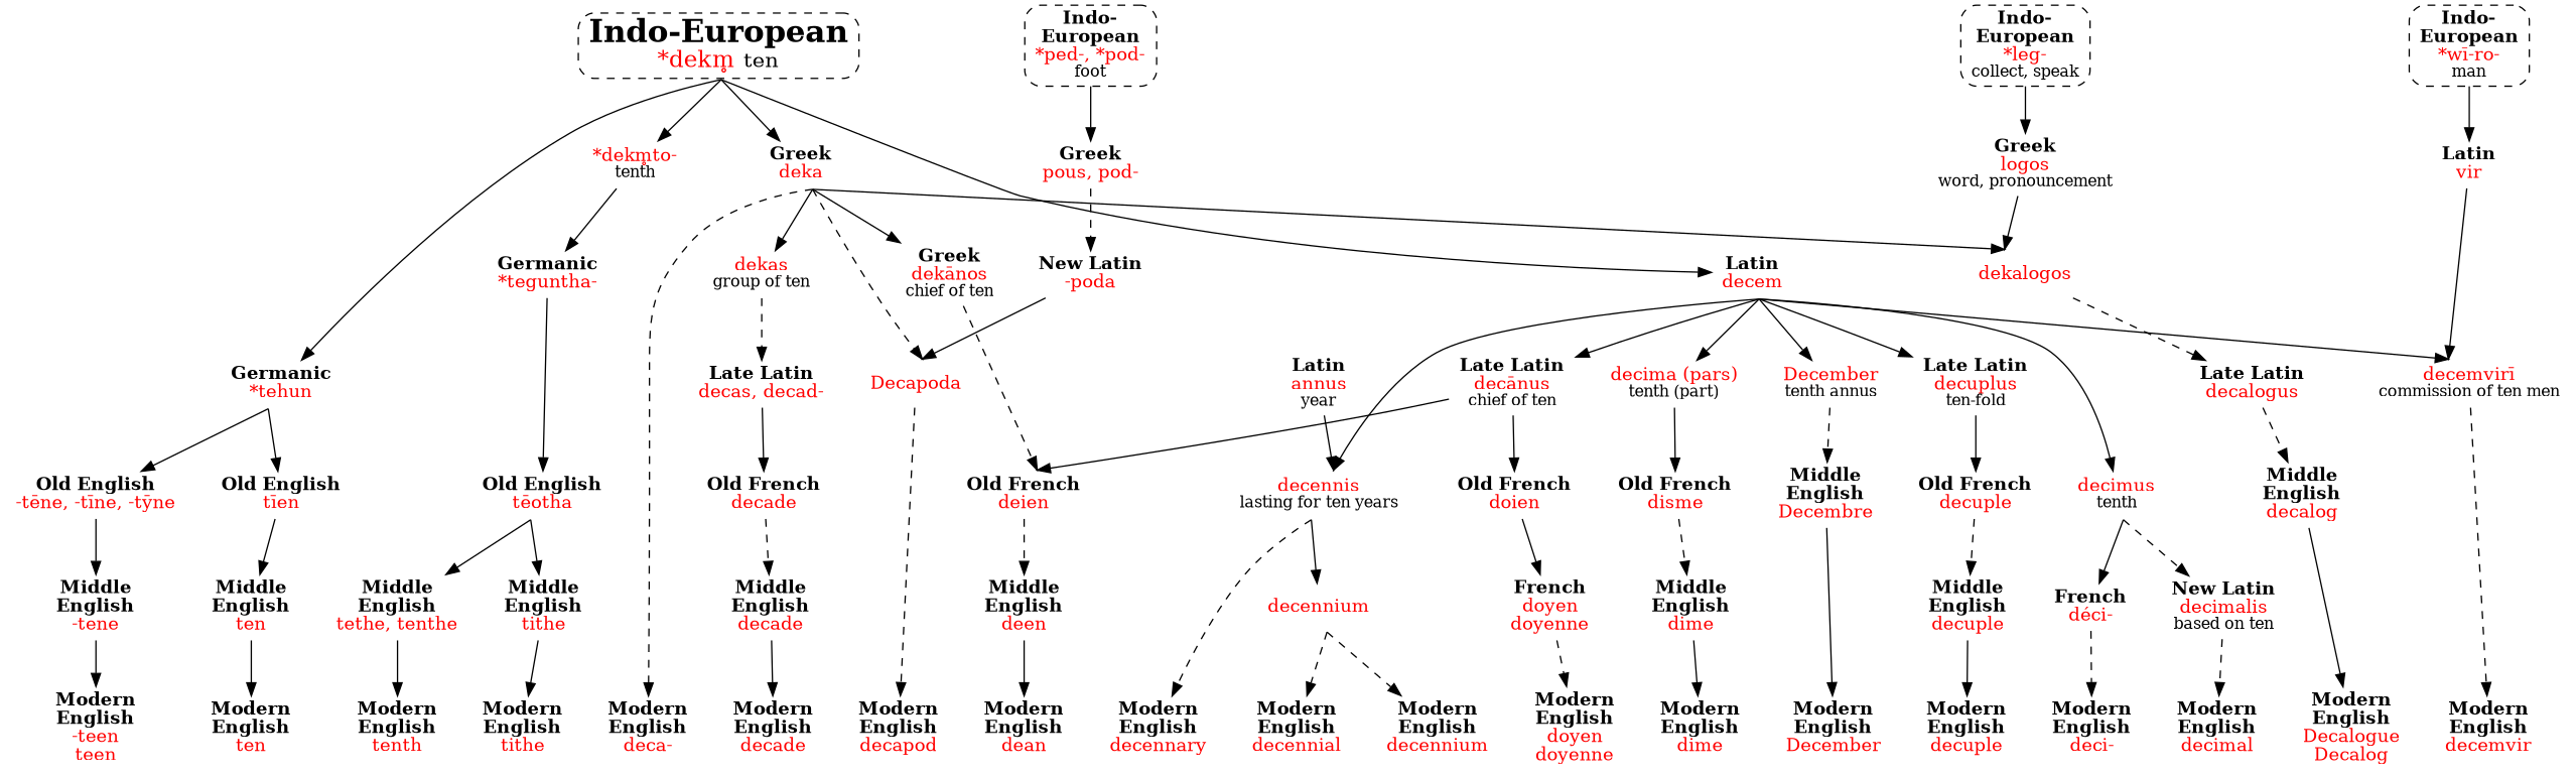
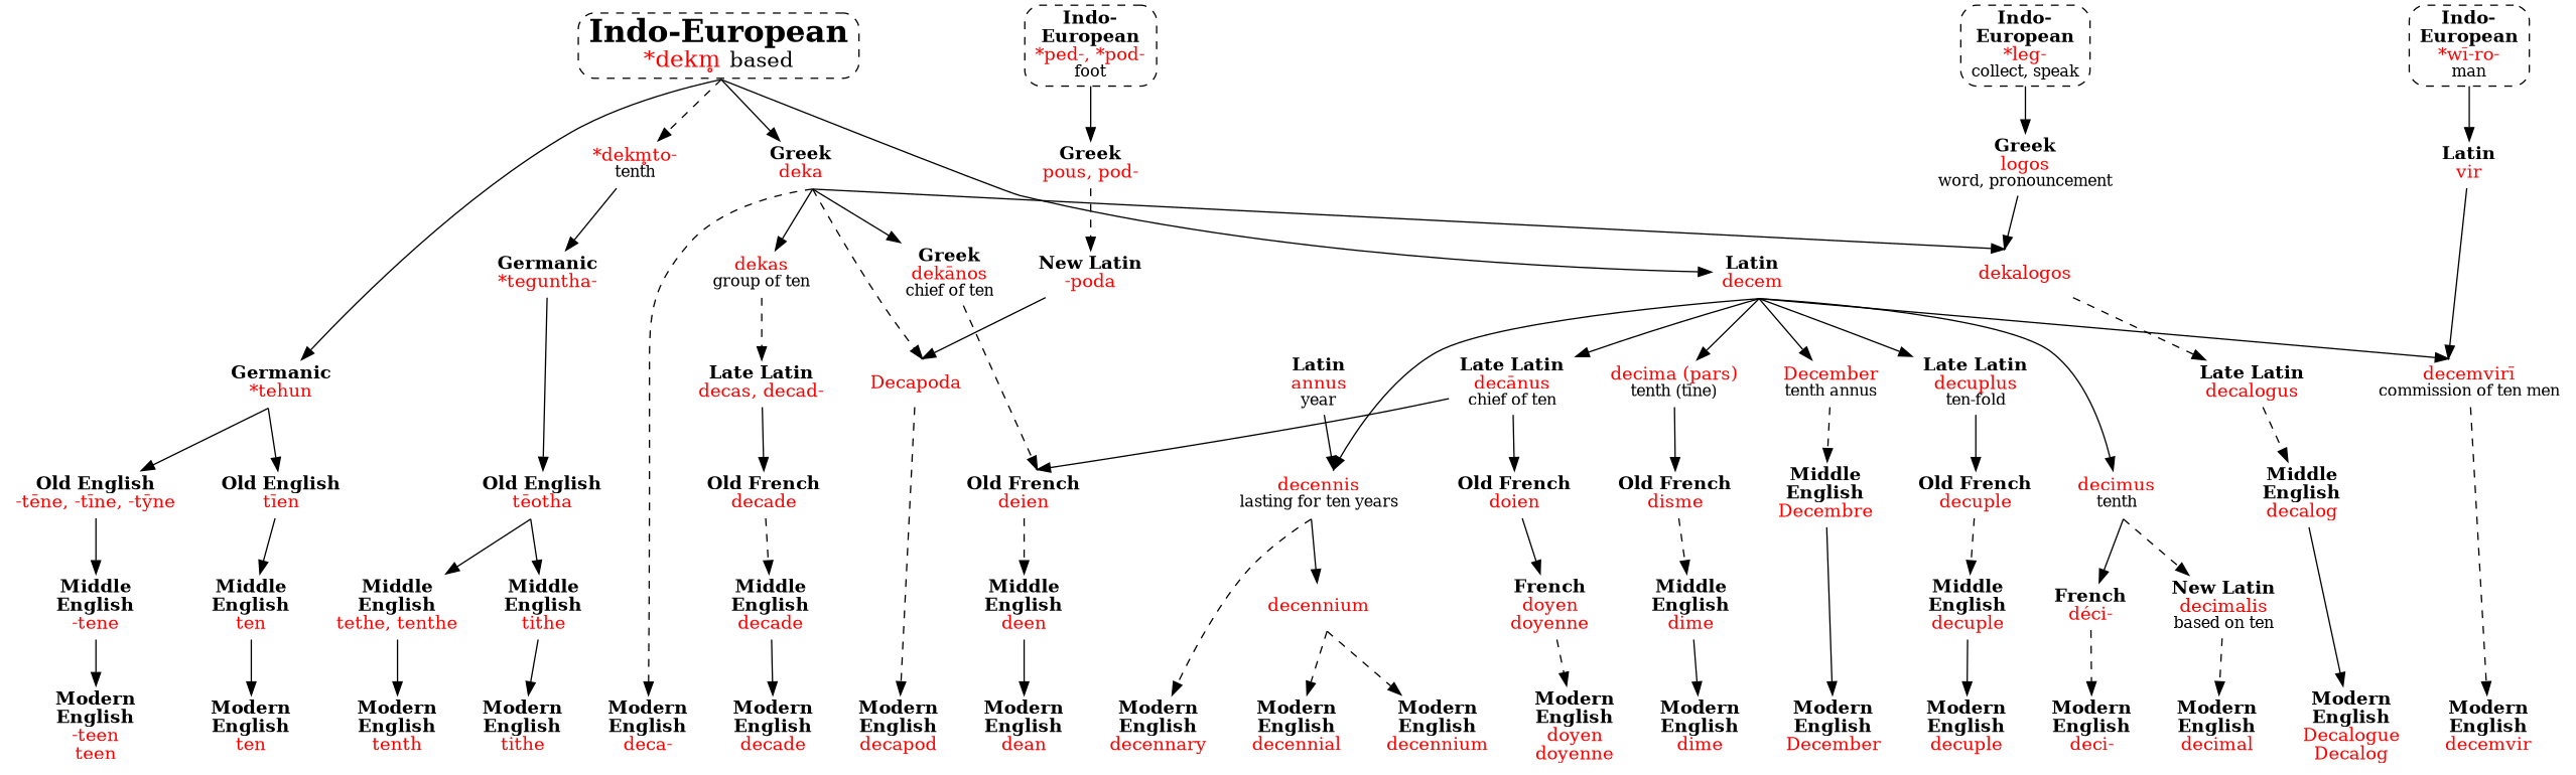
  strict digraph {
    node [shape=none]
    n1 [label=<<b>Modern<br/>English</b><br/><font color="red">ten</font>>]
    n2 [label=<<b>Modern<br/>English</b><br/><font color="red">-teen<br/>teen</font>>]
    n3 [label=<<b>Modern<br/>English</b><br/><font color="red">tenth</font>>]
    n4 [label=<<b>Modern<br/>English</b><br/><font color="red">tithe</font>>]
    n5 [label=<<b>Modern<br/>English</b><br/><font color="red">deci-</font>>]
    n6 [label=<<b>Modern<br/>English</b><br/><font color="red">decimal</font>>]
    n7 [label=<<b>Modern<br/>English</b><br/><font color="red">decuple</font>>]
    n8 [label=<<b>Modern<br/>English</b><br/><font color="red">decemvir</font>>]
    n9 [label=<<b>Modern<br/>English</b><br/><font color="red">decennium</font>>]
    n10 [label=<<b>Modern<br/>English</b><br/><font color="red">decennary</font>>]
    n11 [label=<<b>Modern<br/>English</b><br/><font color="red">decennial</font>>]
    n12 [label=<<b>Modern<br/>English</b><br/><font color="red">dime</font>>]
    n13 [label=<<b>Modern<br/>English</b><br/><font color="red">December</font>>]
    n14 [label=<<b>Modern<br/>English</b><br/><font color="red">deca-</font>>]
    n15 [label=<<b>Modern<br/>English</b><br/><font color="red">decade</font>>]
    n16 [label=<<b>Modern<br/>English</b><br/><font color="red">Decalogue<br/>Decalog</font>>]
    n17 [label=<<b>Modern<br/>English</b><br/><font color="red">decapod</font>>]
    n18 [label=<<b>Modern<br/>English</b><br/><font color="red">dean</font>>]
    n19 [label=<<b>Modern<br/>English</b><br/><font color="red">doyen<br/>doyenne</font>>]
    n20 [label=<<b>Indo-<br/>European</b><br/><font color="red">*wī-ro-</font><br/><font point-size="12">man</font>> shape=box style="dashed,rounded"]
    n21 [label=<<b>Indo-<br/>European</b><br/><font color="red">*leg-</font><br/><font point-size="12">collect, speak</font>> shape=box style="dashed,rounded"]
    n22 [label=<<b>Indo-<br/>European</b><br/><font color="red">*ped-, *pod-</font><br/><font point-size="12">foot</font>> shape=box style="dashed,rounded"]
    n23 [label=<<b>Latin</b><br/><font color="red">vir</font>>]
    n24 [label=<<b>Greek</b><br/><font color="red">logos</font><br/><font point-size="12">word, pronouncement</font>>]
    n25 [label=<<b>Greek</b><br/><font color="red">pous, pod-</font>>]
-   n26 [label=<<font point-size="24"><b>Indo-European</b></font><br/><font point-size="18" color="red">*dekm̥ </font><font point-size="16">ten</font>> shape=box style="dashed,rounded"]
+   n26 [label=<<font point-size="24"><b>Indo-European</b></font><br/><font point-size="18" color="red">*dekm̥ </font><font point-size="16">based</font>> shape=box style="dashed,rounded"]
    n27 [label=<<b>Germanic</b><br/><font color="red">*tehun</font>>]
    n28 [label=<<font color="red">*dekm̥to-</font><br/><font point-size="12">tenth</font>>]
    n29 [label=<<b>Latin</b><br/><font color="red">decem</font>>]
    n30 [label=<<b>Greek</b><br/><font color="red">deka</font>>]
    n31 [label=<<b>Old English</b><br/><font color="red">tīen</font>>]
    n32 [label=<<b>Old English</b><br/><font color="red">-tēne, -tīne, -tȳne</font>>]
    n33 [label=<<b>Germanic</b><br/><font color="red">*teguntha-</font>>]
    n34 [label=<<font color="red">decimus</font><br/><font point-size="12">tenth</font>>]
    n35 [label=<<b>Late Latin</b><br/><font color="red">decuplus</font><br/><font point-size="12">ten-fold</font>>]
    n36 [label=<<font color="red">decemvirī</font><br/><font point-size="12">commission of ten men</font>>]
    n37 [label=<<font color="red">decennis</font><br/><font point-size="12">lasting for ten years</font>>]
-   n38 [label=<<font color="red">decima (pars)</font><br/><font point-size="12">tenth (part)</font>>]
+   n38 [label=<<font color="red">decima (pars)</font><br/><font point-size="12">tenth (tīne)</font>>]
    n39 [label=<<font color="red">December</font><br/><font point-size="12">tenth annus</font>>]
    n40 [label=<<b>Late Latin</b><br/><font color="red">decānus</font><br/><font point-size="12">chief of ten</font>>]
    n41 [label=<<font color="red">dekas</font><br/><font point-size="12">group of ten</font>>]
    n42 [label=<<font color="red">dekalogos</font>>]
    n43 [label=<<font color="red">Decapoda</font>>]
    n44 [label=<<b>Greek</b><br/><font color="red">dekānos</font><br/><font point-size="12">chief of ten</font>>]
    n45 [label=<<b>Middle<br/>English</b><br/><font color="red">ten</font>>]
    n46 [label=<<b>Middle<br/>English</b><br/><font color="red">-tene</font>>]
    n47 [label=<<b>Old English</b><br/><font color="red">tēotha</font>>]
    n48 [label=<<b>Middle<br/>English</b><br/><font color="red">tethe, tenthe</font>>]
    n49 [label=<<b>Middle<br/>English</b><br/><font color="red">tithe</font>>]
    n50 [label=<<b>French</b><br/><font color="red">déci-</font>>]
    n51 [label=<<b>New Latin</b><br/><font color="red">decimalis</font><br/><font point-size="12">based on ten</font>>]
    n52 [label=<<b>Old French</b><br/><font color="red">decuple</font>>]
    n53 [label=<<font color="red">decennium</font>>]
    n54 [label=<<b>Old French</b><br/><font color="red">disme</font>>]
    n55 [label=<<b>Middle<br/>English</b><br/><font color="red">Decembre</font>>]
    n56 [label=<<b>Old French</b><br/><font color="red">deien</font>>]
    n57 [label=<<b>Old French</b><br/><font color="red">doien</font>>]
    n58 [label=<<b>Middle<br/>English</b><br/><font color="red">decuple</font>>]
    n59 [label=<<b>Latin</b><br/><font color="red">annus</font><br/><font point-size="12">year</font>>]
    n60 [label=<<b>Middle<br/>English</b><br/><font color="red">dime</font>>]
    n61 [label=<<b>Late Latin</b><br/><font color="red">decas, decad-</font>>]
    n62 [label=<<b>Late Latin</b><br/><font color="red">decalogus</font>>]
    n63 [label=<<b>Old French</b><br/><font color="red">decade</font>>]
    n64 [label=<<b>Middle<br/>English</b><br/><font color="red">decade</font>>]
    n65 [label=<<b>Middle<br/>English</b><br/><font color="red">decalog</font>>]
    n66 [label=<<b>New Latin</b><br/><font color="red">-poda</font>>]
    n67 [label=<<b>Middle<br/>English</b><br/><font color="red">deen</font>>]
    n68 [label=<<b>French</b><br/><font color="red">doyen<br/>doyenne</font>>]
    subgraph sub_1 {
      rank=sink
      n1
      n2
      n3
      n4
      n5
      n6
      n7
      n8
      n9
      n10
      n11
      n12
      n13
      n14
      n15
      n16
      n17
      n18
      n19
    }
    subgraph sub_2 {
      rank=min
      n20
      n21
      n22
    }
    n20 -> n23
    n21 -> n24
    n22 -> n25
    n23 -> n36 [samehead=1]
    n24 -> n42 [samehead=1]
    n25 -> n66 [style=dashed]
    n26 -> n27 [sametail=1]
-   n26 -> n28 [sametail=1]
+   n26 -> n28 [sametail=1 style=dashed]
    n26 -> n29 [sametail=1]
    n26 -> n30 [sametail=1]
    n27 -> n31 [sametail=1]
    n27 -> n32 [sametail=1]
    n28 -> n33
    n29 -> n34 [sametail=1]
    n29 -> n35 [sametail=1]
    n29 -> n36 [samehead=1 sametail=1]
    n29 -> n37 [samehead=1 sametail=1]
    n29 -> n38 [sametail=1]
    n29 -> n39 [sametail=1]
    n29 -> n40 [sametail=1]
    n30 -> n14 [sametail=1 style=dashed]
    n30 -> n41 [sametail=1]
    n30 -> n42 [samehead=1 sametail=1]
    n30 -> n43 [samehead=1 sametail=1 style=dashed]
    n30 -> n44 [sametail=1]
    n31 -> n45
    n32 -> n46
    n33 -> n47
    n34 -> n50 [sametail=1]
    n34 -> n51 [sametail=1 style=dashed]
    n35 -> n52
    n36 -> n8 [style=dashed]
    n37 -> n10 [sametail=1 style=dashed]
    n37 -> n53 [sametail=1]
    n38 -> n54
    n39 -> n55 [style=dashed]
    n40 -> n56 [samehead=1]
    n40 -> n57 [sametail=1]
    n41 -> n61 [style=dashed]
    n42 -> n62 [style=dashed]
    n43 -> n17 [style=dashed]
    n44 -> n56 [samehead=1 style=dashed]
    n45 -> n1
    n46 -> n2
    n47 -> n48 [sametail=1]
    n47 -> n49 [sametail=1]
    n48 -> n3
    n49 -> n4
    n50 -> n5 [style=dashed]
    n51 -> n6 [style=dashed]
    n52 -> n58 [style=dashed]
    n53 -> n9 [sametail=1 style=dashed]
    n53 -> n11 [sametail=1 style=dashed]
    n54 -> n60 [style=dashed]
    n55 -> n13
    n56 -> n67 [style=dashed]
    n57 -> n68
    n58 -> n7
    n59 -> n37 [samehead=1]
    n60 -> n12
    n61 -> n63
    n62 -> n65 [style=dashed]
    n63 -> n64 [style=dashed]
    n64 -> n15
    n65 -> n16
    n66 -> n43 [samehead=1]
    n67 -> n18
    n68 -> n19 [style=dashed]
  }
